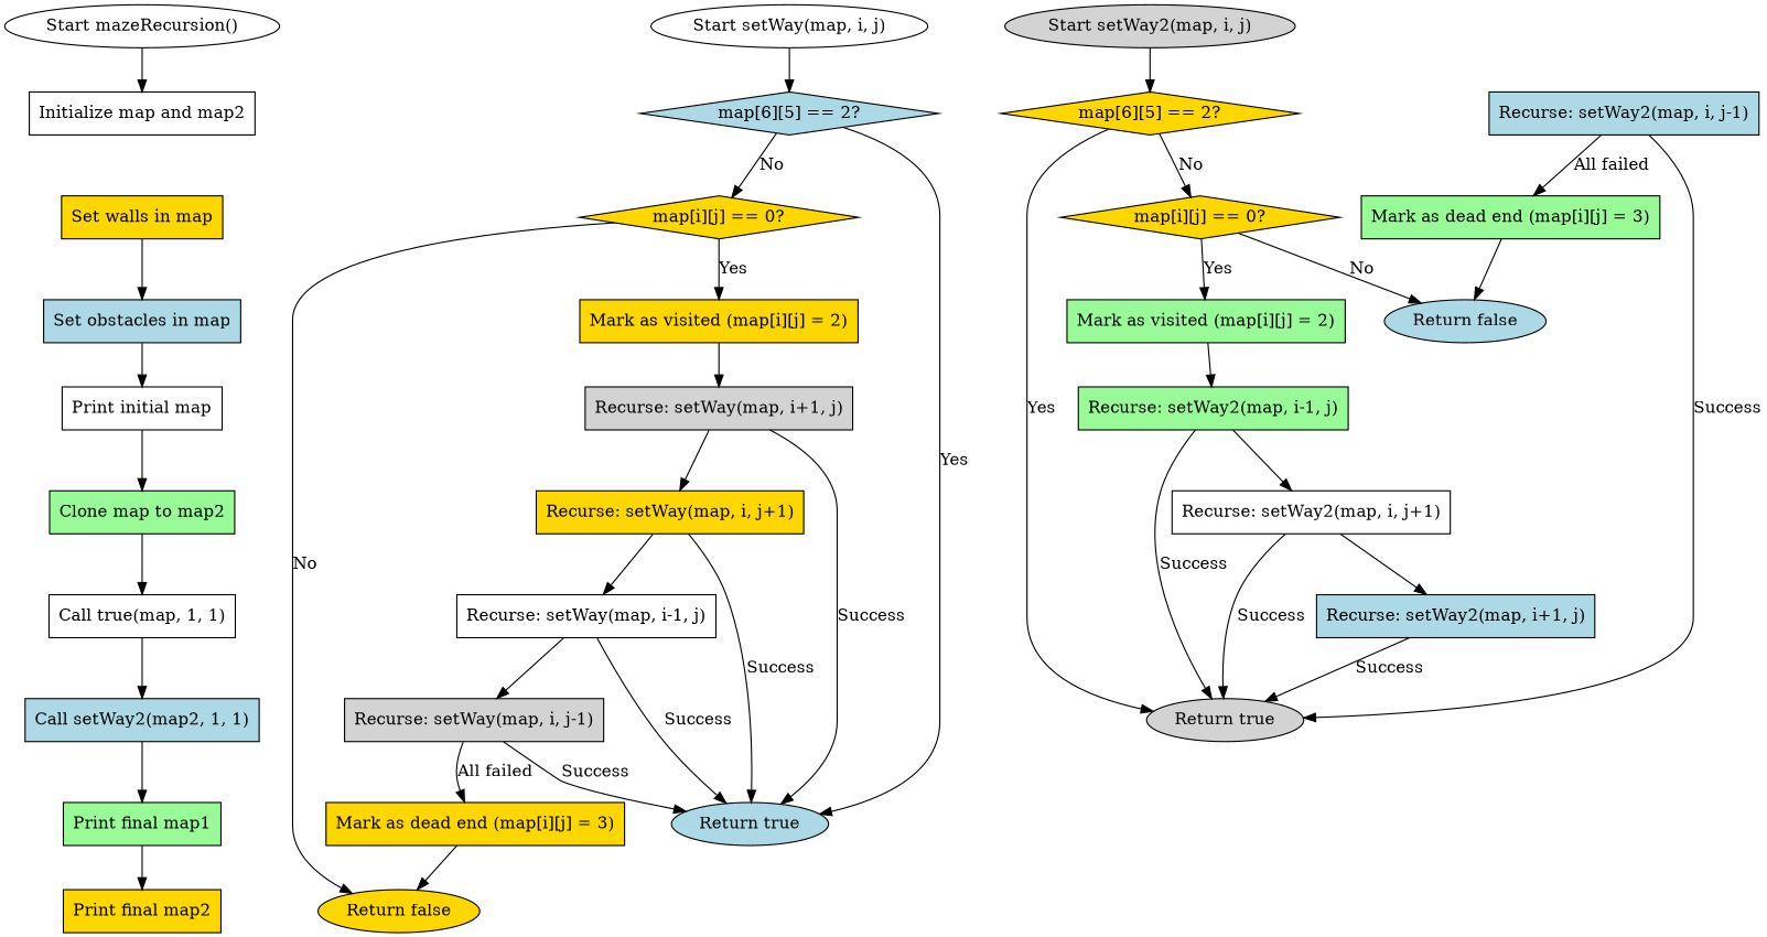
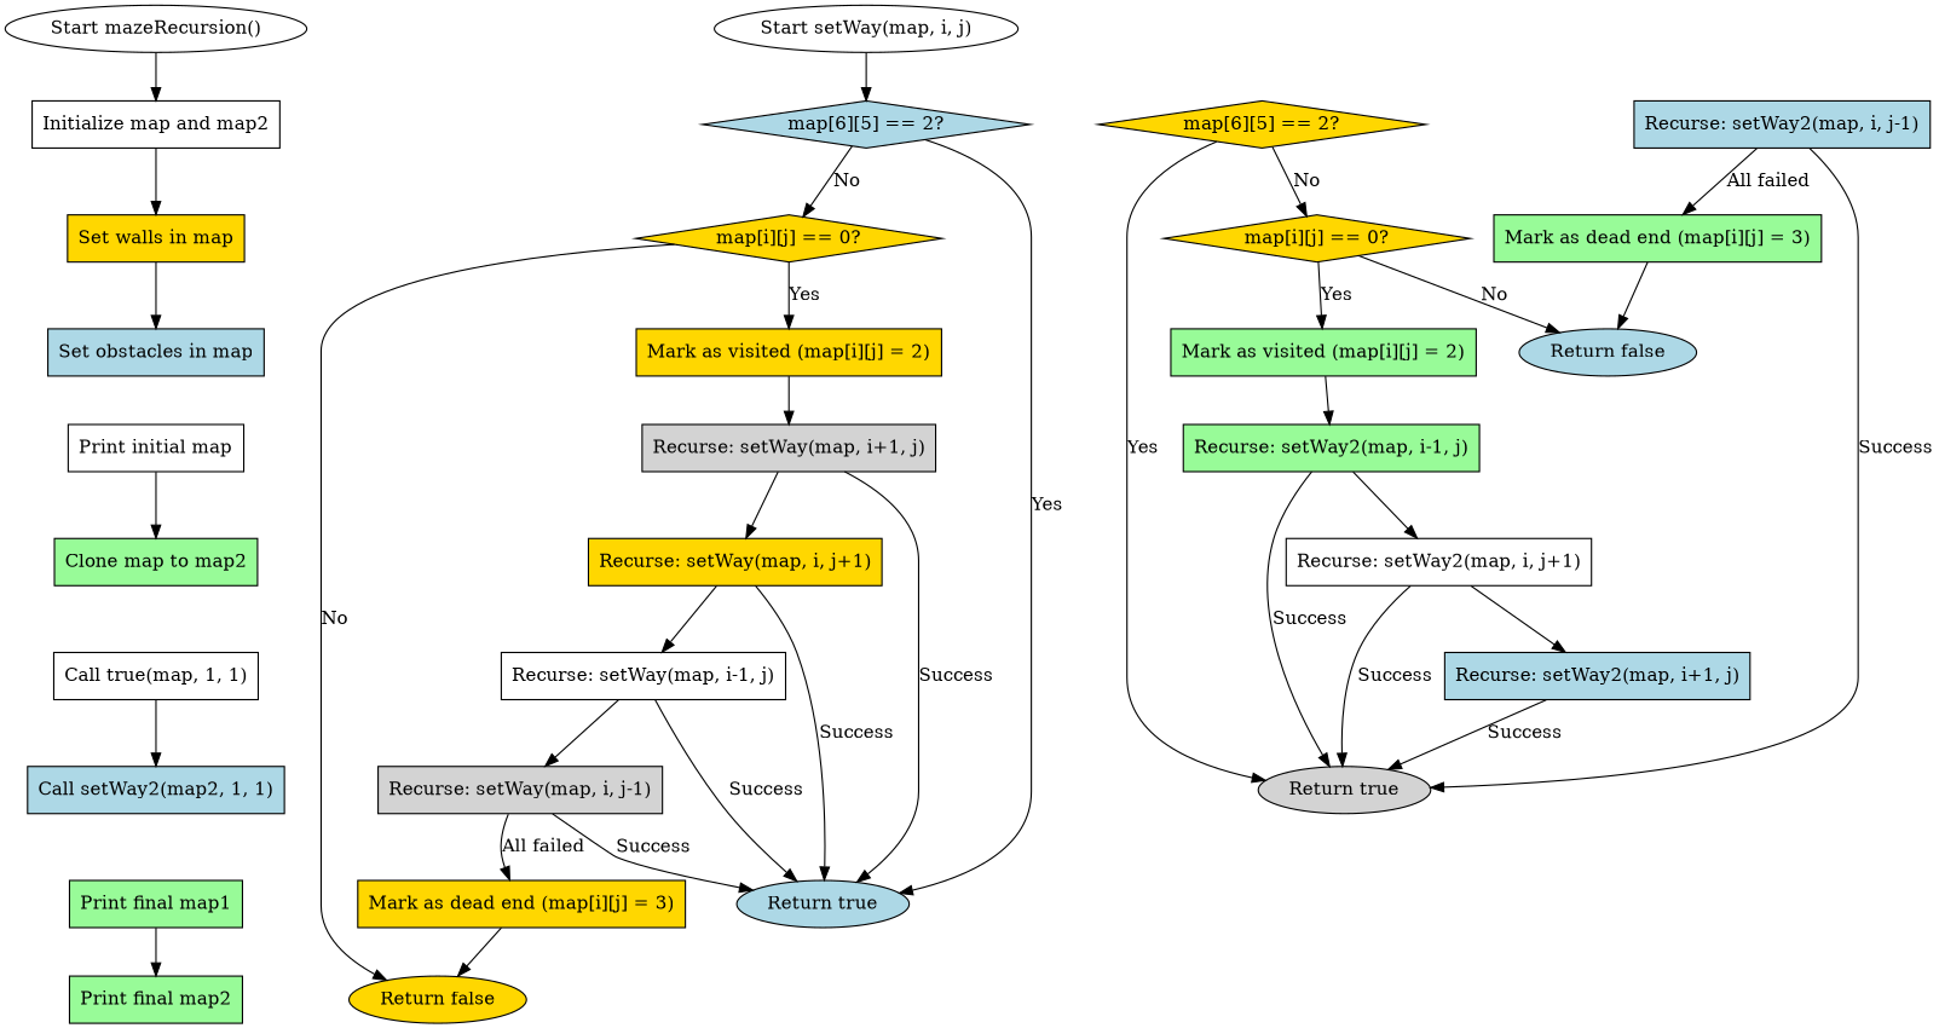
  digraph {
    node [fillcolor=gold shape=box style=filled]
    n1 [fillcolor=white label="Start mazeRecursion()" shape=ellipse]
    n2 [fillcolor=white label="Initialize map and map2"]
    n3 [label="Set walls in map"]
    n4 [fillcolor=lightblue label="Set obstacles in map"]
    n5 [fillcolor=white label="Print initial map"]
    n6 [fillcolor=palegreen label="Clone map to map2"]
    n7 [fillcolor=white label="Call true(map, 1, 1)"]
    n8 [fillcolor=lightblue label="Call setWay2(map2, 1, 1)"]
    n9 [fillcolor=palegreen label="Print final map1"]
-   n10 [label="Print final map2"]
+   n10 [fillcolor=palegreen label="Print final map2"]
    n11 [fillcolor=white label="Start setWay(map, i, j)" shape=ellipse]
    n12 [fillcolor=lightblue label="map[6][5] == 2?" shape=diamond]
    n13 [label="map[i][j] == 0?" shape=diamond]
    n14 [fillcolor=lightblue label="Return true" shape=ellipse]
    n15 [label="Mark as visited (map[i][j] = 2)"]
    n16 [label="Return false" shape=ellipse]
    n17 [fillcolor=lightgrey label="Recurse: setWay(map, i+1, j)"]
    n18 [label="Recurse: setWay(map, i, j+1)"]
    n19 [fillcolor=white label="Recurse: setWay(map, i-1, j)"]
    n20 [fillcolor=lightgrey label="Recurse: setWay(map, i, j-1)"]
    n21 [label="Mark as dead end (map[i][j] = 3)"]
-   n22 [fillcolor=lightgrey label="Start setWay2(map, i, j)" shape=ellipse]
    n23 [label="map[6][5] == 2?" shape=diamond]
    n24 [label="map[i][j] == 0?" shape=diamond]
    n25 [fillcolor=lightgrey label="Return true" shape=ellipse]
    n26 [fillcolor=palegreen label="Mark as visited (map[i][j] = 2)"]
    n27 [fillcolor=lightblue label="Return false" shape=ellipse]
    n28 [fillcolor=palegreen label="Recurse: setWay2(map, i-1, j)"]
    n29 [fillcolor=white label="Recurse: setWay2(map, i, j+1)"]
    n30 [fillcolor=lightblue label="Recurse: setWay2(map, i+1, j)"]
    n31 [fillcolor=lightblue label="Recurse: setWay2(map, i, j-1)"]
    n32 [fillcolor=palegreen label="Mark as dead end (map[i][j] = 3)"]
    n1 -> n2
+   n2 -> n3
    n3 -> n4
-   n4 -> n5
    n5 -> n6
-   n6 -> n7
    n7 -> n8
-   n8 -> n9
    n9 -> n10
    n11 -> n12
    n12 -> n13 [label=No]
    n12 -> n14 [label=Yes]
    n13 -> n15 [label=Yes]
    n13 -> n16 [label=No]
    n15 -> n17
    n17 -> n14 [label=Success]
    n17 -> n18
    n18 -> n14 [label=Success]
    n18 -> n19
    n19 -> n14 [label=Success]
    n19 -> n20
    n20 -> n14 [label=Success]
    n20 -> n21 [label="All failed"]
    n21 -> n16
-   n22 -> n23
    n23 -> n24 [label=No]
    n23 -> n25 [label=Yes]
    n24 -> n26 [label=Yes]
    n24 -> n27 [label=No]
    n26 -> n28
    n28 -> n25 [label=Success]
    n28 -> n29
    n29 -> n25 [label=Success]
    n29 -> n30
    n30 -> n25 [label=Success]
    n31 -> n25 [label=Success]
    n31 -> n32 [label="All failed"]
    n32 -> n27
  }
